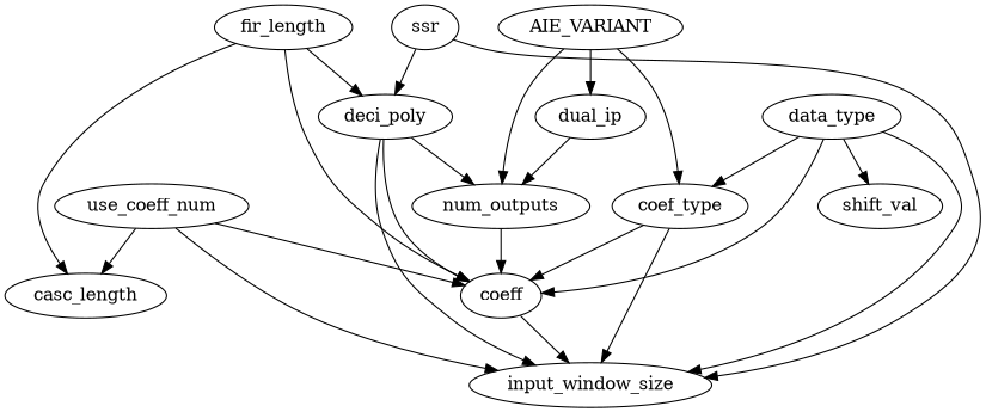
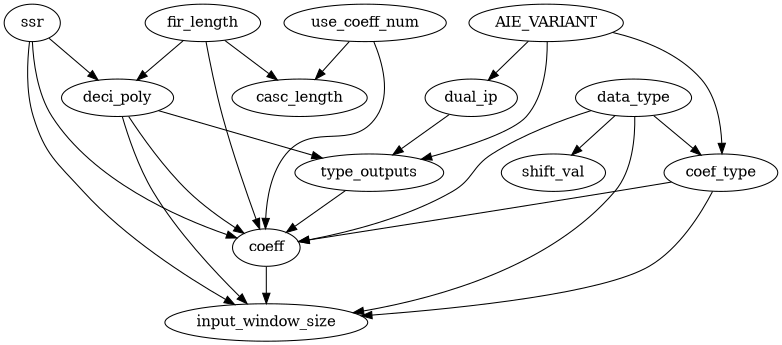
  digraph {
    ssr
    deci_poly
    coeff
    input_window_size
-   num_outputs
+   num_outputs [label=type_outputs]
    n6 [label=use_coeff_num]
    casc_length
    fir_length
    AIE_VARIANT
    dual_ip
    coef_type
    data_type
    shift_val
    ssr -> deci_poly
+   ssr -> coeff
    ssr -> input_window_size
    deci_poly -> coeff
    deci_poly -> input_window_size
    deci_poly -> num_outputs
    coeff -> input_window_size
    num_outputs -> coeff
    n6 -> coeff
-   n6 -> input_window_size
    n6 -> casc_length
    fir_length -> deci_poly
    fir_length -> coeff
    fir_length -> casc_length
    AIE_VARIANT -> num_outputs
    AIE_VARIANT -> dual_ip
    AIE_VARIANT -> coef_type
    dual_ip -> num_outputs
    coef_type -> coeff
    coef_type -> input_window_size
    data_type -> coeff
    data_type -> input_window_size
    data_type -> coef_type
    data_type -> shift_val
  }
